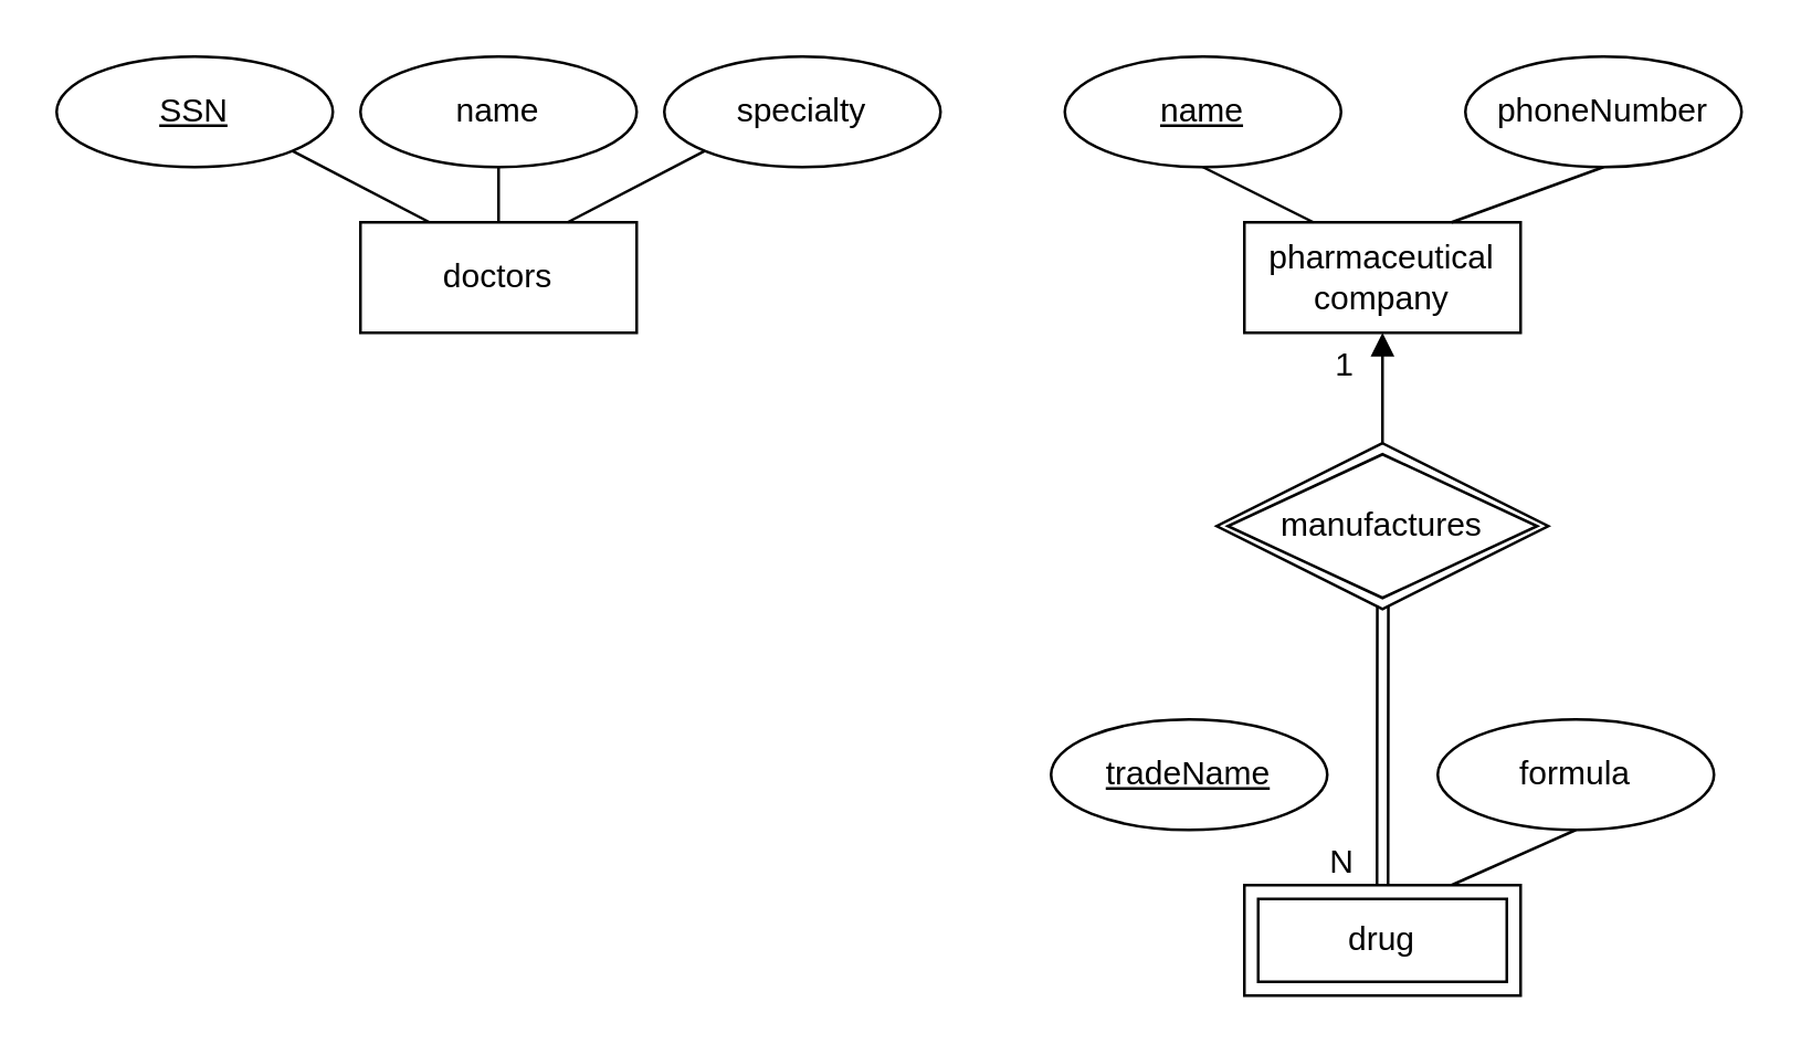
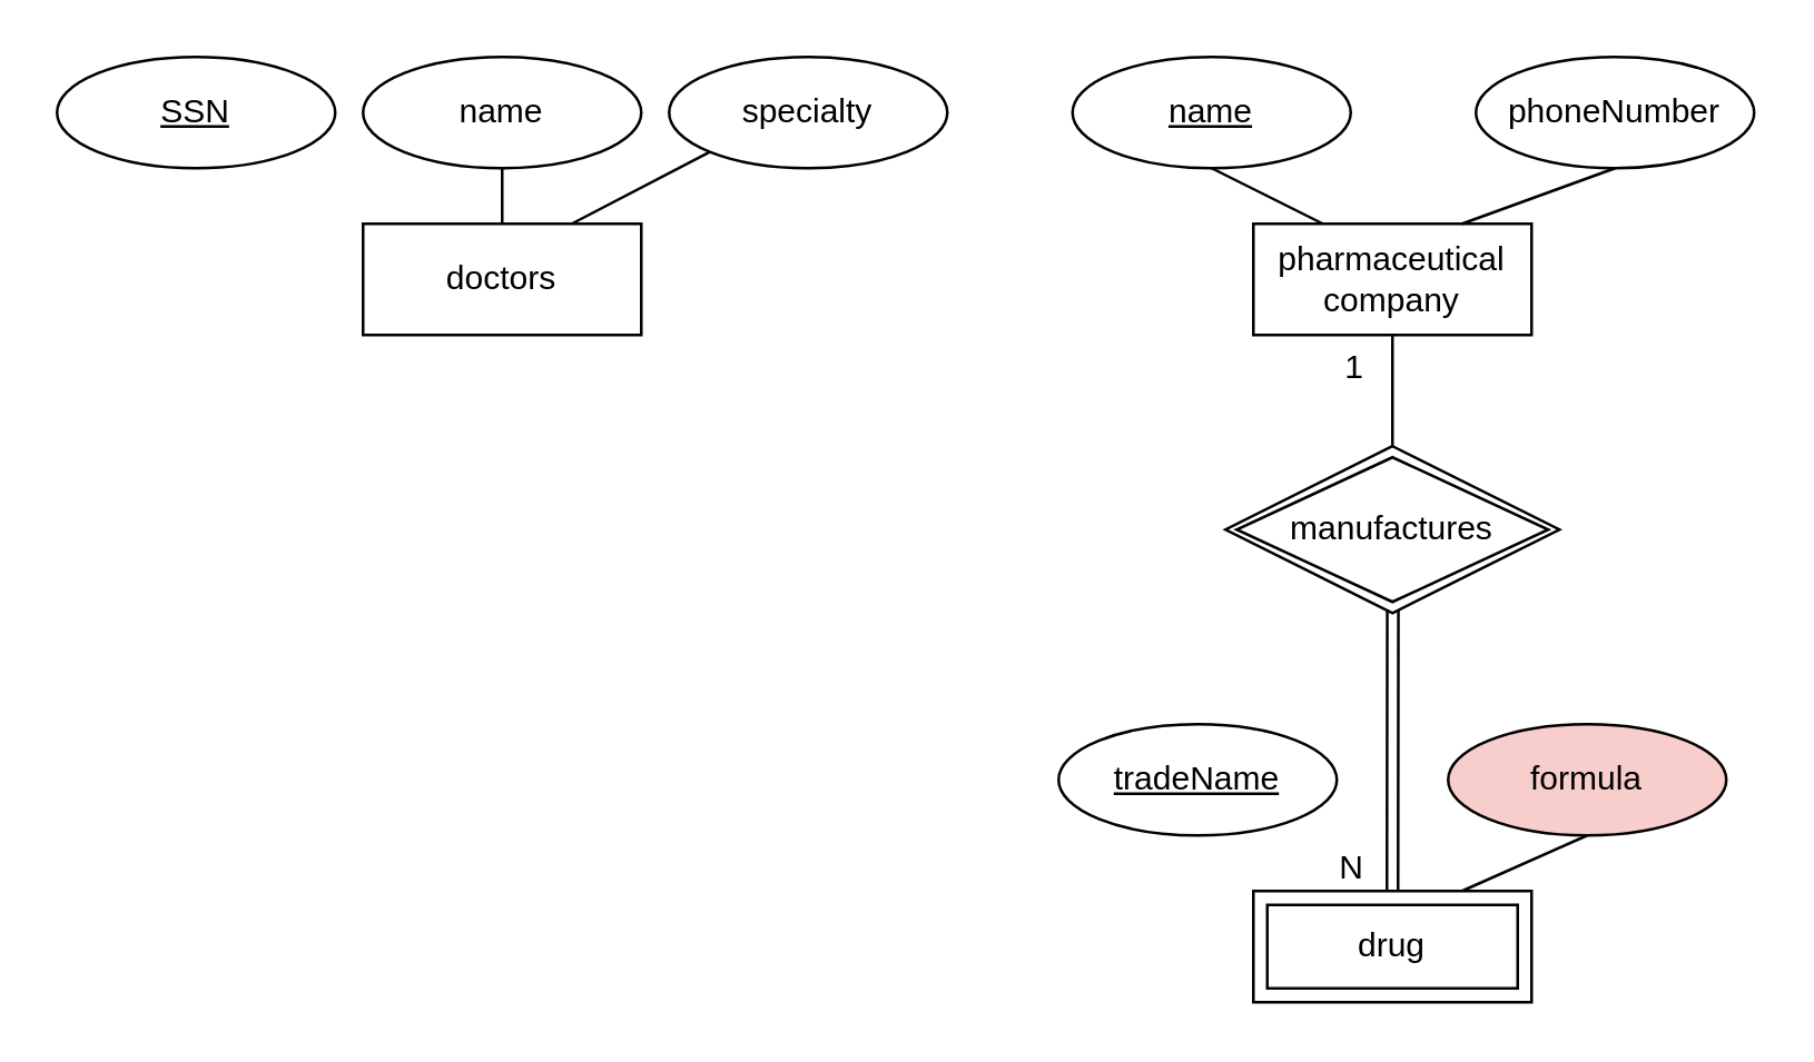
  <mxCell id="0" />
  <mxCell id="1" parent="0" />
  <mxCell id="2" value="doctors" style="whiteSpace=wrap;html=1;align=center;" vertex="1" parent="1"><mxGeometry x="130" y="80" width="100" height="40" as="geometry" /></mxCell>
  <mxCell id="3" value="SSN" style="ellipse;whiteSpace=wrap;html=1;align=center;fontStyle=4;" vertex="1" parent="1"><mxGeometry x="20" y="20" width="100" height="40" as="geometry" /></mxCell>
  <mxCell id="4" value="specialty" style="ellipse;whiteSpace=wrap;html=1;align=center;" vertex="1" parent="1"><mxGeometry x="240" y="20" width="100" height="40" as="geometry" /></mxCell>
- <mxCell id="5" value="" style="endArrow=none;html=1;rounded=0;entryX=0.25;entryY=0;entryDx=0;entryDy=0;exitX=1;exitY=1;exitDx=0;exitDy=0;" edge="1" parent="1" source="3" target="2"><mxGeometry relative="1" as="geometry"><mxPoint x="200" y="190" as="sourcePoint" /><mxPoint x="360" y="190" as="targetPoint" /></mxGeometry></mxCell>
  <mxCell id="6" value="" style="endArrow=none;html=1;rounded=0;entryX=0;entryY=1;entryDx=0;entryDy=0;exitX=0.75;exitY=0;exitDx=0;exitDy=0;" edge="1" parent="1" source="2" target="4"><mxGeometry relative="1" as="geometry"><mxPoint x="290" y="200" as="sourcePoint" /><mxPoint x="450" y="200" as="targetPoint" /></mxGeometry></mxCell>
  <mxCell id="7" value="name" style="ellipse;whiteSpace=wrap;html=1;align=center;" vertex="1" parent="1"><mxGeometry x="130" y="20" width="100" height="40" as="geometry" /></mxCell>
  <mxCell id="8" value="" style="endArrow=none;html=1;rounded=0;exitX=0.5;exitY=0;exitDx=0;exitDy=0;entryX=0.5;entryY=1;entryDx=0;entryDy=0;" edge="1" parent="1" source="2" target="7"><mxGeometry relative="1" as="geometry"><mxPoint x="220" y="380" as="sourcePoint" /><mxPoint x="380" y="380" as="targetPoint" /></mxGeometry></mxCell>
  <mxCell id="9" value="&lt;div&gt;pharmaceutical&lt;/div&gt;&lt;div&gt;company&lt;br&gt;&lt;/div&gt;" style="whiteSpace=wrap;html=1;align=center;" vertex="1" parent="1"><mxGeometry x="450" y="80" width="100" height="40" as="geometry" /></mxCell>
  <mxCell id="10" value="name" style="ellipse;whiteSpace=wrap;html=1;align=center;fontStyle=4;" vertex="1" parent="1"><mxGeometry x="385" y="20" width="100" height="40" as="geometry" /></mxCell>
  <mxCell id="11" value="phoneNumber" style="ellipse;whiteSpace=wrap;html=1;align=center;" vertex="1" parent="1"><mxGeometry x="530" y="20" width="100" height="40" as="geometry" /></mxCell>
  <mxCell id="12" value="" style="endArrow=none;html=1;rounded=0;entryX=0.25;entryY=0;entryDx=0;entryDy=0;exitX=0.5;exitY=1;exitDx=0;exitDy=0;" edge="1" parent="1" source="10" target="9"><mxGeometry relative="1" as="geometry"><mxPoint x="470" y="150" as="sourcePoint" /><mxPoint x="630" y="150" as="targetPoint" /></mxGeometry></mxCell>
  <mxCell id="13" value="" style="endArrow=none;html=1;rounded=0;entryX=0.5;entryY=1;entryDx=0;entryDy=0;exitX=0.75;exitY=0;exitDx=0;exitDy=0;" edge="1" parent="1" source="9" target="11"><mxGeometry relative="1" as="geometry"><mxPoint x="420" y="250" as="sourcePoint" /><mxPoint x="580" y="250" as="targetPoint" /></mxGeometry></mxCell>
- <mxCell id="14" value="formula" style="ellipse;whiteSpace=wrap;html=1;align=center;" vertex="1" parent="1"><mxGeometry x="520" y="260" width="100" height="40" as="geometry" /></mxCell>
+ <mxCell id="14" value="formula" style="ellipse;whiteSpace=wrap;html=1;align=center;fillColor=#f8cecc;" vertex="1" parent="1"><mxGeometry x="520" y="260" width="100" height="40" as="geometry" /></mxCell>
  <mxCell id="15" value="tradeName" style="ellipse;whiteSpace=wrap;html=1;align=center;fontStyle=4;" vertex="1" parent="1"><mxGeometry x="380" y="260" width="100" height="40" as="geometry" /></mxCell>
  <mxCell id="16" value="" style="endArrow=none;html=1;rounded=0;exitX=0.75;exitY=0;exitDx=0;exitDy=0;entryX=0.5;entryY=1;entryDx=0;entryDy=0;" edge="1" parent="1" source="18" target="14"><mxGeometry relative="1" as="geometry"><mxPoint x="525" y="320" as="sourcePoint" /><mxPoint x="610" y="440" as="targetPoint" /></mxGeometry></mxCell>
  <mxCell id="17" value="manufactures" style="shape=rhombus;double=1;perimeter=rhombusPerimeter;whiteSpace=wrap;html=1;align=center;" vertex="1" parent="1"><mxGeometry x="440" y="160" width="120" height="60" as="geometry" /></mxCell>
  <mxCell id="18" value="drug" style="shape=ext;margin=3;double=1;whiteSpace=wrap;html=1;align=center;" vertex="1" parent="1"><mxGeometry x="450" y="320" width="100" height="40" as="geometry" /></mxCell>
  <mxCell id="19" value="" style="shape=link;html=1;rounded=0;entryX=0.5;entryY=0;entryDx=0;entryDy=0;exitX=0.501;exitY=0.979;exitDx=0;exitDy=0;exitPerimeter=0;" edge="1" parent="1" source="17" target="18"><mxGeometry relative="1" as="geometry"><mxPoint x="220" y="390" as="sourcePoint" /><mxPoint x="380" y="390" as="targetPoint" /></mxGeometry></mxCell>
  <mxCell id="20" value="N" style="resizable=0;html=1;align=right;verticalAlign=bottom;" connectable="0" vertex="1" parent="19"><mxGeometry x="1" relative="1" as="geometry"><mxPoint x="-10" y="-0.17" as="offset" /></mxGeometry></mxCell>
- <mxCell id="21" value="" style="endArrow=block;html=1;rounded=0;entryX=0.5;entryY=1;entryDx=0;entryDy=0;exitX=0.5;exitY=0;exitDx=0;exitDy=0;" edge="1" parent="1" source="17" target="9"><mxGeometry relative="1" as="geometry"><mxPoint x="260" y="160" as="sourcePoint" /><mxPoint x="420" y="160" as="targetPoint" /></mxGeometry></mxCell>
+ <mxCell id="21" value="" style="endArrow=none;html=1;rounded=0;entryX=0.5;entryY=1;entryDx=0;entryDy=0;exitX=0.5;exitY=0;exitDx=0;exitDy=0;" edge="1" parent="1" source="17" target="9"><mxGeometry relative="1" as="geometry"><mxPoint x="260" y="160" as="sourcePoint" /><mxPoint x="420" y="160" as="targetPoint" /></mxGeometry></mxCell>
  <mxCell id="22" value="1" style="resizable=0;html=1;align=right;verticalAlign=bottom;" connectable="0" vertex="1" parent="21"><mxGeometry x="1" relative="1" as="geometry"><mxPoint x="-10" y="20" as="offset" /></mxGeometry></mxCell>
